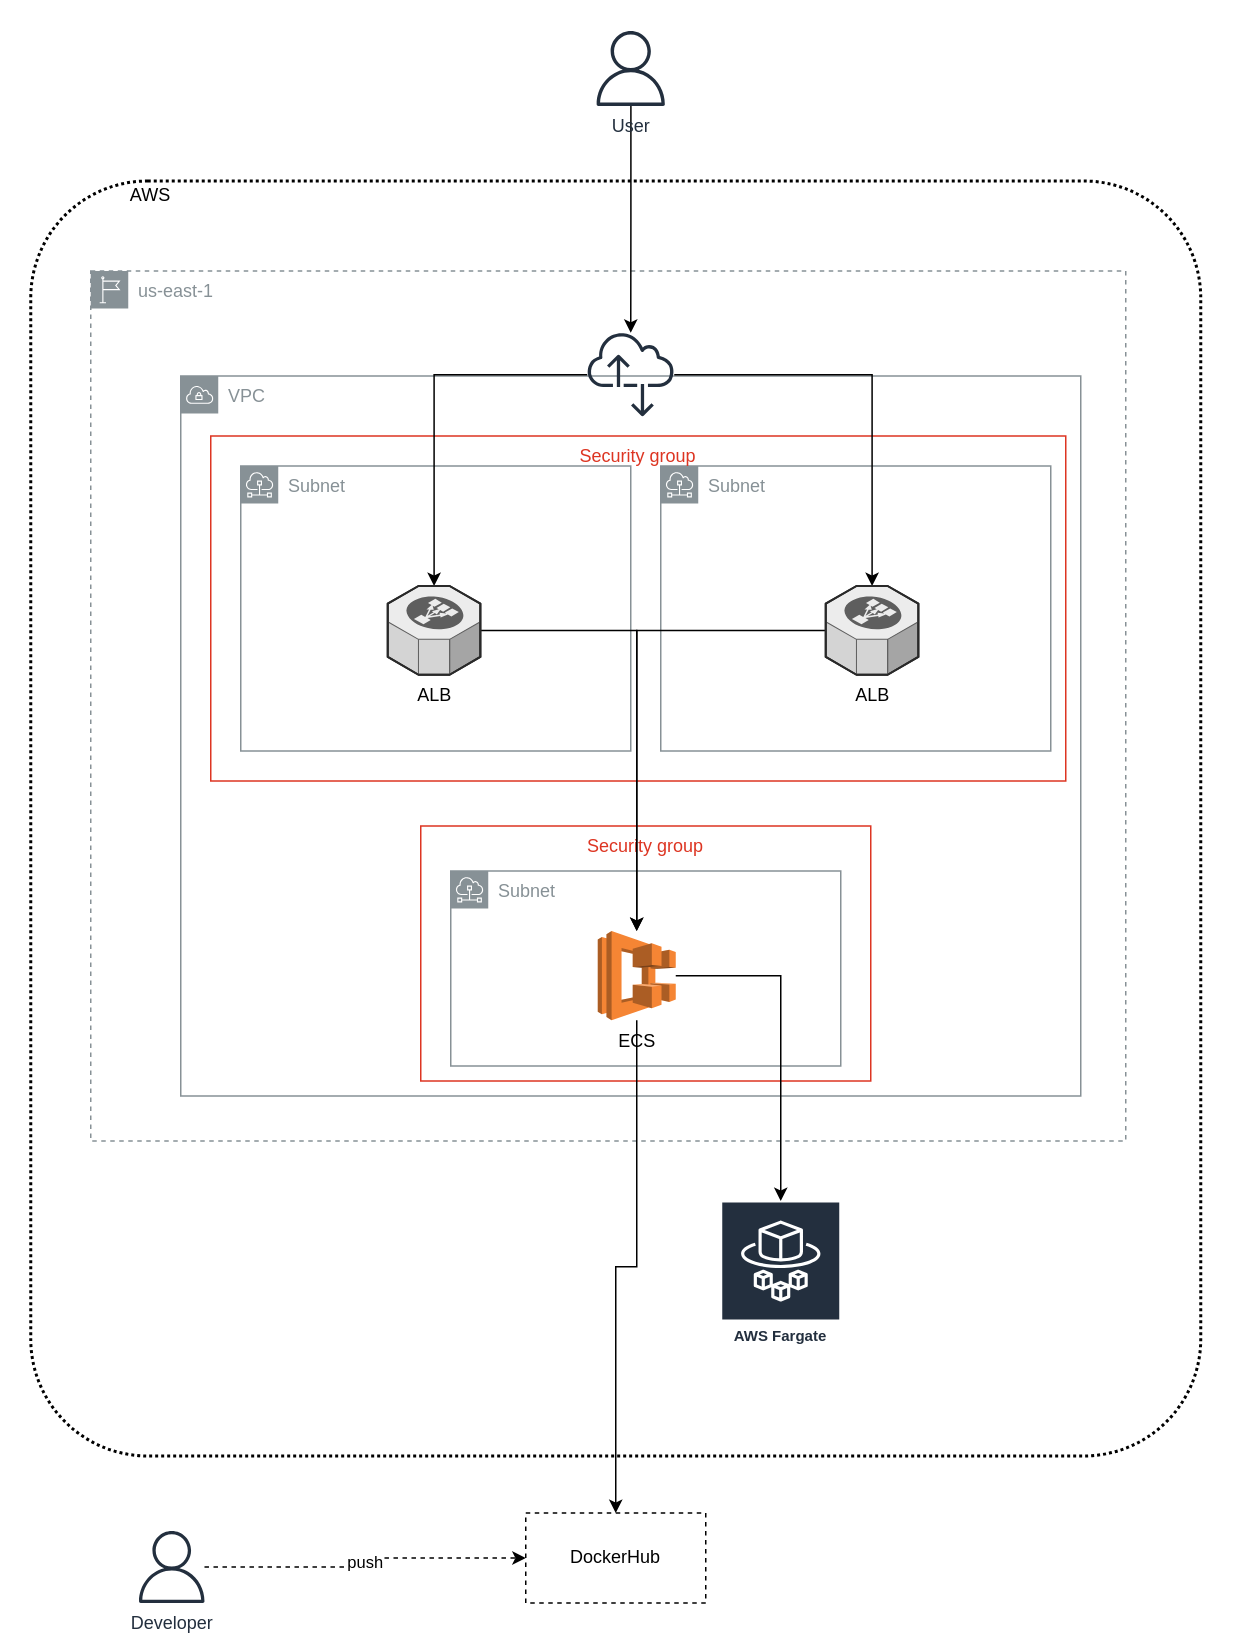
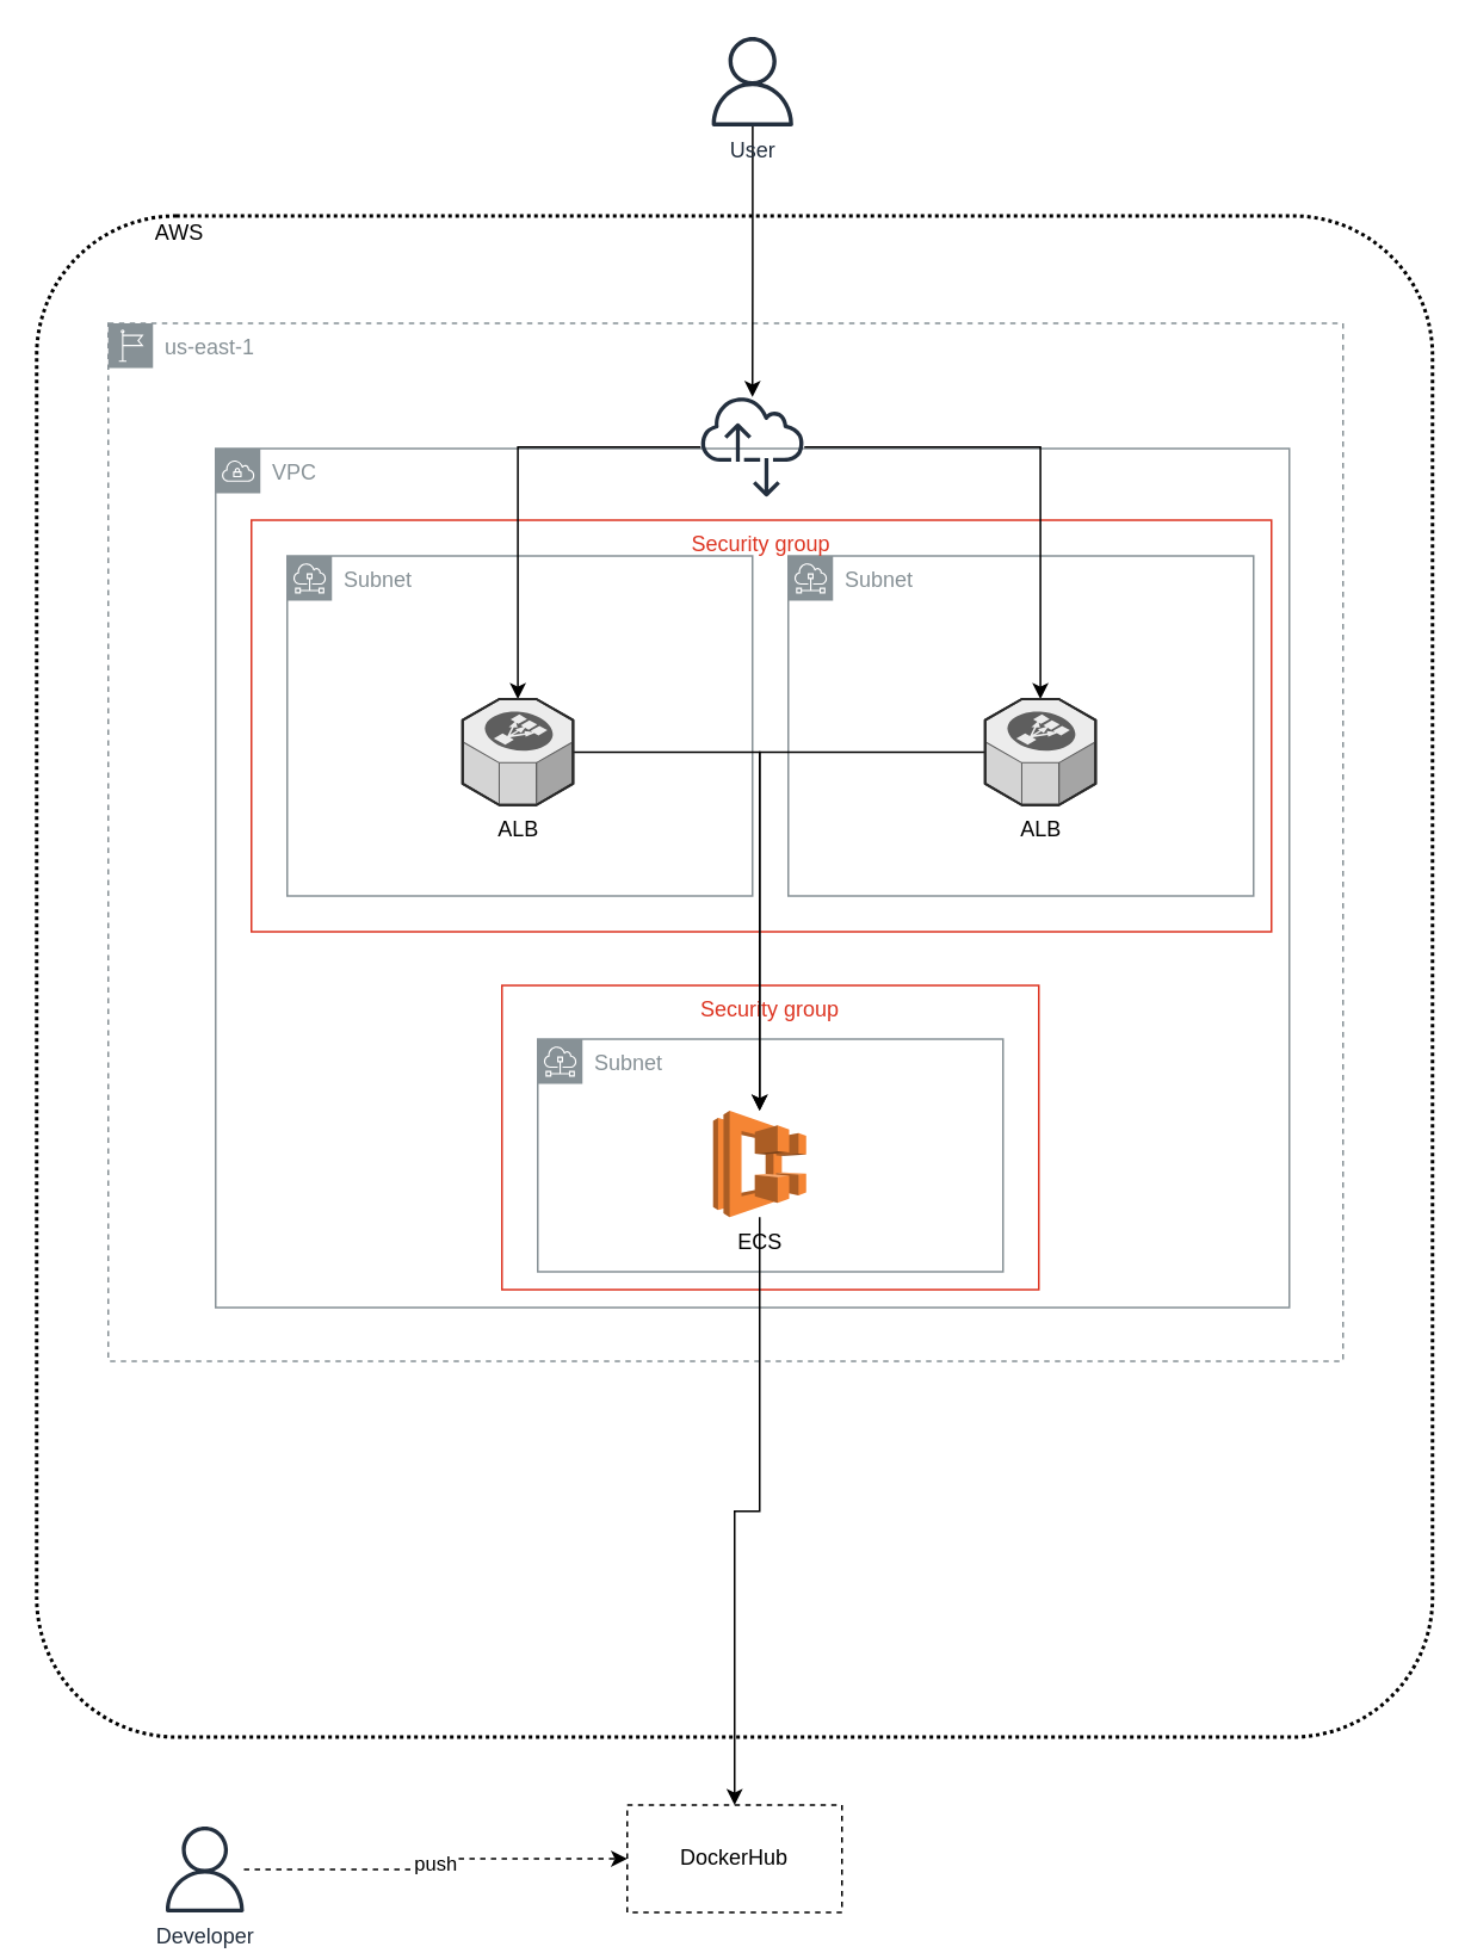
  <mxCell id="0" />
  <mxCell id="1" parent="0" />
  <mxCell id="2" value="" style="rounded=1;arcSize=10;dashed=1;fillColor=none;gradientColor=none;dashPattern=1 1;strokeWidth=2;" vertex="1" parent="1"><mxGeometry x="20" y="120" width="780" height="850" as="geometry" /></mxCell>
  <mxCell id="3" value="us-east-1" style="outlineConnect=0;gradientColor=none;html=1;whiteSpace=wrap;fontSize=12;fontStyle=0;shape=mxgraph.aws4.group;grIcon=mxgraph.aws4.group_region;strokeColor=#879196;fillColor=none;verticalAlign=top;align=left;spacingLeft=30;fontColor=#879196;dashed=1;" vertex="1" parent="1"><mxGeometry x="60" y="180" width="690" height="580" as="geometry" /></mxCell>
  <mxCell id="4" value="VPC" style="outlineConnect=0;gradientColor=none;html=1;whiteSpace=wrap;fontSize=12;fontStyle=0;shape=mxgraph.aws4.group;grIcon=mxgraph.aws4.group_vpc;strokeColor=#879196;fillColor=none;verticalAlign=top;align=left;spacingLeft=30;fontColor=#879196;dashed=0;" vertex="1" parent="1"><mxGeometry x="120" y="250" width="600" height="480" as="geometry" /></mxCell>
  <mxCell id="5" value="Subnet" style="outlineConnect=0;gradientColor=none;html=1;whiteSpace=wrap;fontSize=12;fontStyle=0;shape=mxgraph.aws4.group;grIcon=mxgraph.aws4.group_subnet;strokeColor=#879196;fillColor=none;verticalAlign=top;align=left;spacingLeft=30;fontColor=#879196;dashed=0;" vertex="1" parent="1"><mxGeometry x="160" y="310" width="260" height="190" as="geometry" /></mxCell>
  <mxCell id="6" value="Subnet" style="outlineConnect=0;gradientColor=none;html=1;whiteSpace=wrap;fontSize=12;fontStyle=0;shape=mxgraph.aws4.group;grIcon=mxgraph.aws4.group_subnet;strokeColor=#879196;fillColor=none;verticalAlign=top;align=left;spacingLeft=30;fontColor=#879196;dashed=0;" vertex="1" parent="1"><mxGeometry x="440" y="310" width="260" height="190" as="geometry" /></mxCell>
  <mxCell id="7" value="Subnet" style="outlineConnect=0;gradientColor=none;html=1;whiteSpace=wrap;fontSize=12;fontStyle=0;shape=mxgraph.aws4.group;grIcon=mxgraph.aws4.group_subnet;strokeColor=#879196;fillColor=none;verticalAlign=top;align=left;spacingLeft=30;fontColor=#879196;dashed=0;" vertex="1" parent="1"><mxGeometry x="300" y="580" width="260" height="130" as="geometry" /></mxCell>
  <mxCell id="8" value="Security group" style="fillColor=none;strokeColor=#DD3522;verticalAlign=top;fontStyle=0;fontColor=#DD3522;" vertex="1" parent="1"><mxGeometry x="280" y="550" width="300" height="170" as="geometry" /></mxCell>
  <mxCell id="9" value="Security group" style="fillColor=none;strokeColor=#DD3522;verticalAlign=top;fontStyle=0;fontColor=#DD3522;" vertex="1" parent="1"><mxGeometry x="140" y="290" width="570" height="230" as="geometry" /></mxCell>
  <mxCell id="10" style="edgeStyle=orthogonalEdgeStyle;rounded=0;orthogonalLoop=1;jettySize=auto;html=1;" edge="1" parent="1" source="12" target="22"><mxGeometry relative="1" as="geometry" /></mxCell>
  <mxCell id="11" style="edgeStyle=orthogonalEdgeStyle;rounded=0;orthogonalLoop=1;jettySize=auto;html=1;" edge="1" parent="1" source="12" target="24"><mxGeometry relative="1" as="geometry" /></mxCell>
  <mxCell id="12" value="" style="outlineConnect=0;fontColor=#232F3E;gradientColor=none;fillColor=#232F3E;strokeColor=none;dashed=0;verticalLabelPosition=bottom;verticalAlign=top;align=center;html=1;fontSize=12;fontStyle=0;aspect=fixed;pointerEvents=1;shape=mxgraph.aws4.internet_alt2;" vertex="1" parent="1"><mxGeometry x="391" y="220" width="58" height="58" as="geometry" /></mxCell>
  <mxCell id="13" style="edgeStyle=orthogonalEdgeStyle;rounded=0;orthogonalLoop=1;jettySize=auto;html=1;" edge="1" parent="1" source="14" target="12"><mxGeometry relative="1" as="geometry" /></mxCell>
  <mxCell id="14" value="User" style="outlineConnect=0;fontColor=#232F3E;gradientColor=none;fillColor=#232F3E;strokeColor=none;dashed=0;verticalLabelPosition=bottom;verticalAlign=top;align=center;html=1;fontSize=12;fontStyle=0;aspect=fixed;pointerEvents=1;shape=mxgraph.aws4.user;" vertex="1" parent="1"><mxGeometry x="395" y="20" width="50" height="50" as="geometry" /></mxCell>
  <mxCell id="15" value="push" style="edgeStyle=orthogonalEdgeStyle;rounded=0;orthogonalLoop=1;jettySize=auto;html=1;dashed=1;" edge="1" parent="1" source="16" target="17"><mxGeometry relative="1" as="geometry" /></mxCell>
  <mxCell id="16" value="Developer" style="outlineConnect=0;fontColor=#232F3E;gradientColor=none;fillColor=#232F3E;strokeColor=none;dashed=0;verticalLabelPosition=bottom;verticalAlign=top;align=center;html=1;fontSize=12;fontStyle=0;aspect=fixed;pointerEvents=1;shape=mxgraph.aws4.user;" vertex="1" parent="1"><mxGeometry x="90" y="1020" width="48" height="48" as="geometry" /></mxCell>
  <mxCell id="17" value="DockerHub" style="rounded=0;whiteSpace=wrap;html=1;dashed=1;" vertex="1" parent="1"><mxGeometry x="350" y="1008" width="120" height="60" as="geometry" /></mxCell>
  <mxCell id="18" style="edgeStyle=orthogonalEdgeStyle;rounded=0;orthogonalLoop=1;jettySize=auto;html=1;" edge="1" parent="1" source="20" target="17"><mxGeometry relative="1" as="geometry" /></mxCell>
- <mxCell id="19" style="edgeStyle=orthogonalEdgeStyle;rounded=0;orthogonalLoop=1;jettySize=auto;html=1;" edge="1" parent="1" source="20" target="26"><mxGeometry relative="1" as="geometry" /></mxCell>
  <mxCell id="20" value="ECS" style="outlineConnect=0;dashed=0;verticalLabelPosition=bottom;verticalAlign=top;align=center;html=1;shape=mxgraph.aws3.ecs;fillColor=#F58534;gradientColor=none;" vertex="1" parent="1"><mxGeometry x="398" y="620" width="52" height="59.5" as="geometry" /></mxCell>
  <mxCell id="21" style="edgeStyle=orthogonalEdgeStyle;rounded=0;orthogonalLoop=1;jettySize=auto;html=1;" edge="1" parent="1" source="22" target="20"><mxGeometry relative="1" as="geometry" /></mxCell>
  <mxCell id="22" value="ALB" style="verticalLabelPosition=bottom;html=1;verticalAlign=top;strokeWidth=1;align=center;outlineConnect=0;dashed=0;outlineConnect=0;shape=mxgraph.aws3d.elasticLoadBalancing;fillColor=#ECECEC;strokeColor=#5E5E5E;aspect=fixed;" vertex="1" parent="1"><mxGeometry x="258" y="390" width="61.74" height="59.17" as="geometry" /></mxCell>
  <mxCell id="23" style="edgeStyle=orthogonalEdgeStyle;rounded=0;orthogonalLoop=1;jettySize=auto;html=1;" edge="1" parent="1" source="24" target="20"><mxGeometry relative="1" as="geometry" /></mxCell>
  <mxCell id="24" value="ALB" style="verticalLabelPosition=bottom;html=1;verticalAlign=top;strokeWidth=1;align=center;outlineConnect=0;dashed=0;outlineConnect=0;shape=mxgraph.aws3d.elasticLoadBalancing;fillColor=#ECECEC;strokeColor=#5E5E5E;aspect=fixed;" vertex="1" parent="1"><mxGeometry x="550" y="390" width="61.74" height="59.17" as="geometry" /></mxCell>
  <mxCell id="25" value="AWS" style="text;html=1;strokeColor=none;fillColor=none;align=center;verticalAlign=middle;whiteSpace=wrap;rounded=0;" vertex="1" parent="1"><mxGeometry x="80" y="120" width="40" height="20" as="geometry" /></mxCell>
- <mxCell id="26" value="AWS Fargate" style="outlineConnect=0;fontColor=#232F3E;gradientColor=none;strokeColor=#ffffff;fillColor=#232F3E;dashed=0;verticalLabelPosition=middle;verticalAlign=bottom;align=center;html=1;whiteSpace=wrap;fontSize=10;fontStyle=1;spacing=3;shape=mxgraph.aws4.productIcon;prIcon=mxgraph.aws4.fargate;" vertex="1" parent="1"><mxGeometry x="480" y="800" width="80" height="100" as="geometry" /></mxCell>
